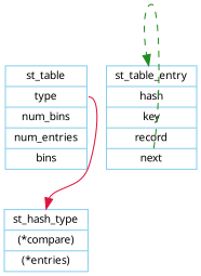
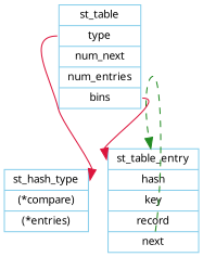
  digraph {
    fontname=Verdana
    fontsize=10
    rankdir=TB
    node [color=skyblue fontname=Verdana fontsize=10 shape=record]
    edge [color=crimson fontname=Verdana fontsize=10 headport=head style=solid]
    n1 [label="{<head>st_hash_type|(*compare)|(*entries)}"]
    n2 [label="{<head>st_table_entry|hash|key|record|<next>next}"]
-   n3 [label="{st_table|<type>type|num_bins|num_entries|<bins>bins}"]
+   n3 [label="{st_table|<type>type|num_next|num_entries|<bins>bins}"]
    n2 -> n2 [color=forestgreen style=dashed tailport=next]
    n3 -> n1 [tailport=type]
+   n3 -> n2 [tailport=bins]
  }
